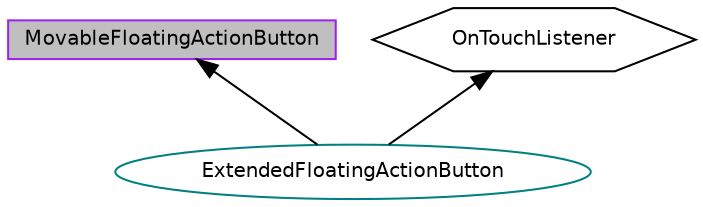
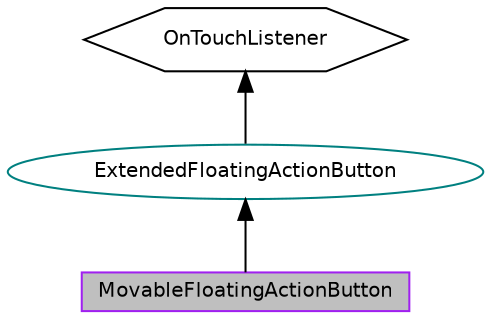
  digraph {
    node [fillcolor=white fontname=Helvetica fontsize=10 style=filled]
    edge [color=black dir=back fontname=Helvetica fontsize=10 labelfontname=Helvetica labelfontsize=10 style=solid]
    n1 [color=purple fillcolor=grey75 fontcolor=black height=0.2 label=MovableFloatingActionButton shape=box width=0.4]
    n2 [color=teal height=0.2 label=ExtendedFloatingActionButton shape=ellipse width=0.4]
    n3 [color=black height=0.2 label=OnTouchListener shape=hexagon width=0.4]
-   n1 -> n2
+   n2 -> n1
    n3 -> n2
  }
